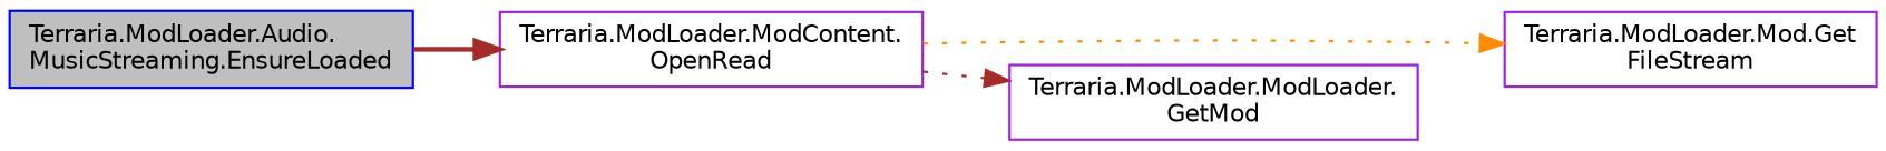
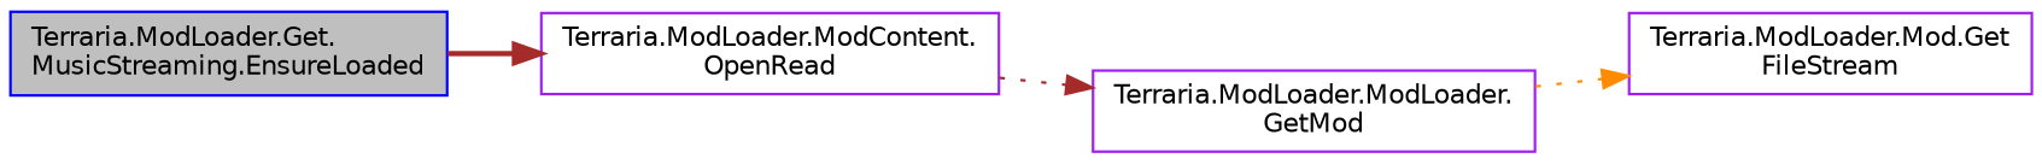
  digraph {
    rankdir=LR
    node [color=purple fillcolor=white fontname=Helvetica fontsize=10 shape=record style=filled]
    edge [color=brown fontname=Helvetica fontsize=10 labelfontname=Helvetica labelfontsize=10 style=dotted]
-   n1 [color=blue fillcolor=grey75 fontcolor=black height=0.2 label="Terraria.ModLoader.Audio.\lMusicStreaming.EnsureLoaded" width=0.4]
+   n1 [color=blue fillcolor=grey75 fontcolor=black height=0.2 label="Terraria.ModLoader.Get.\lMusicStreaming.EnsureLoaded" width=0.4]
    n2 [height=0.2 label="Terraria.ModLoader.ModContent.\lOpenRead" width=0.4]
    n3 [height=0.2 label="Terraria.ModLoader.Mod.Get\lFileStream" width=0.4]
    n4 [height=0.2 label="Terraria.ModLoader.ModLoader.\lGetMod" width=0.4]
    n1 -> n2 [style=bold]
-   n2 -> n3 [color=darkorange]
+   n4 -> n3 [color=darkorange]
    n2 -> n4
  }
